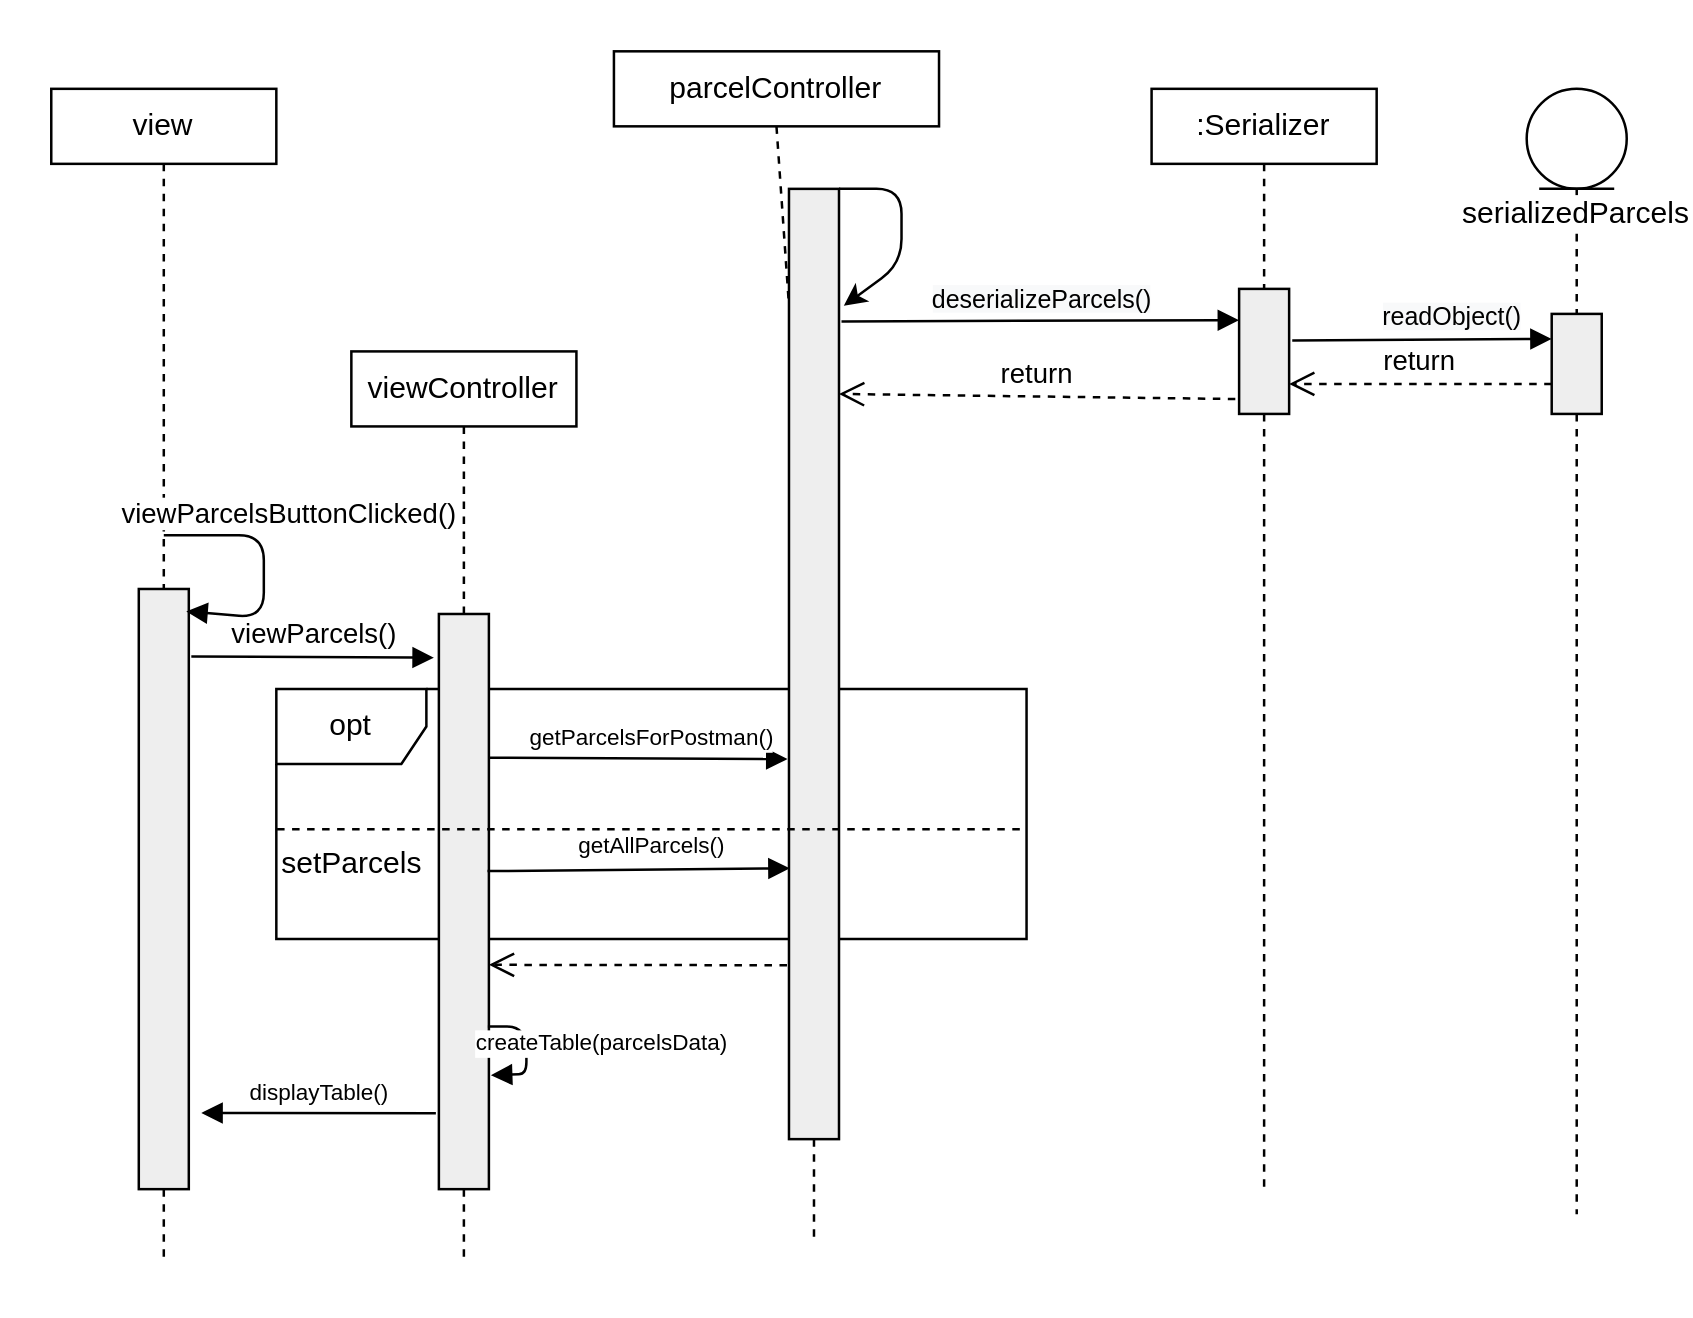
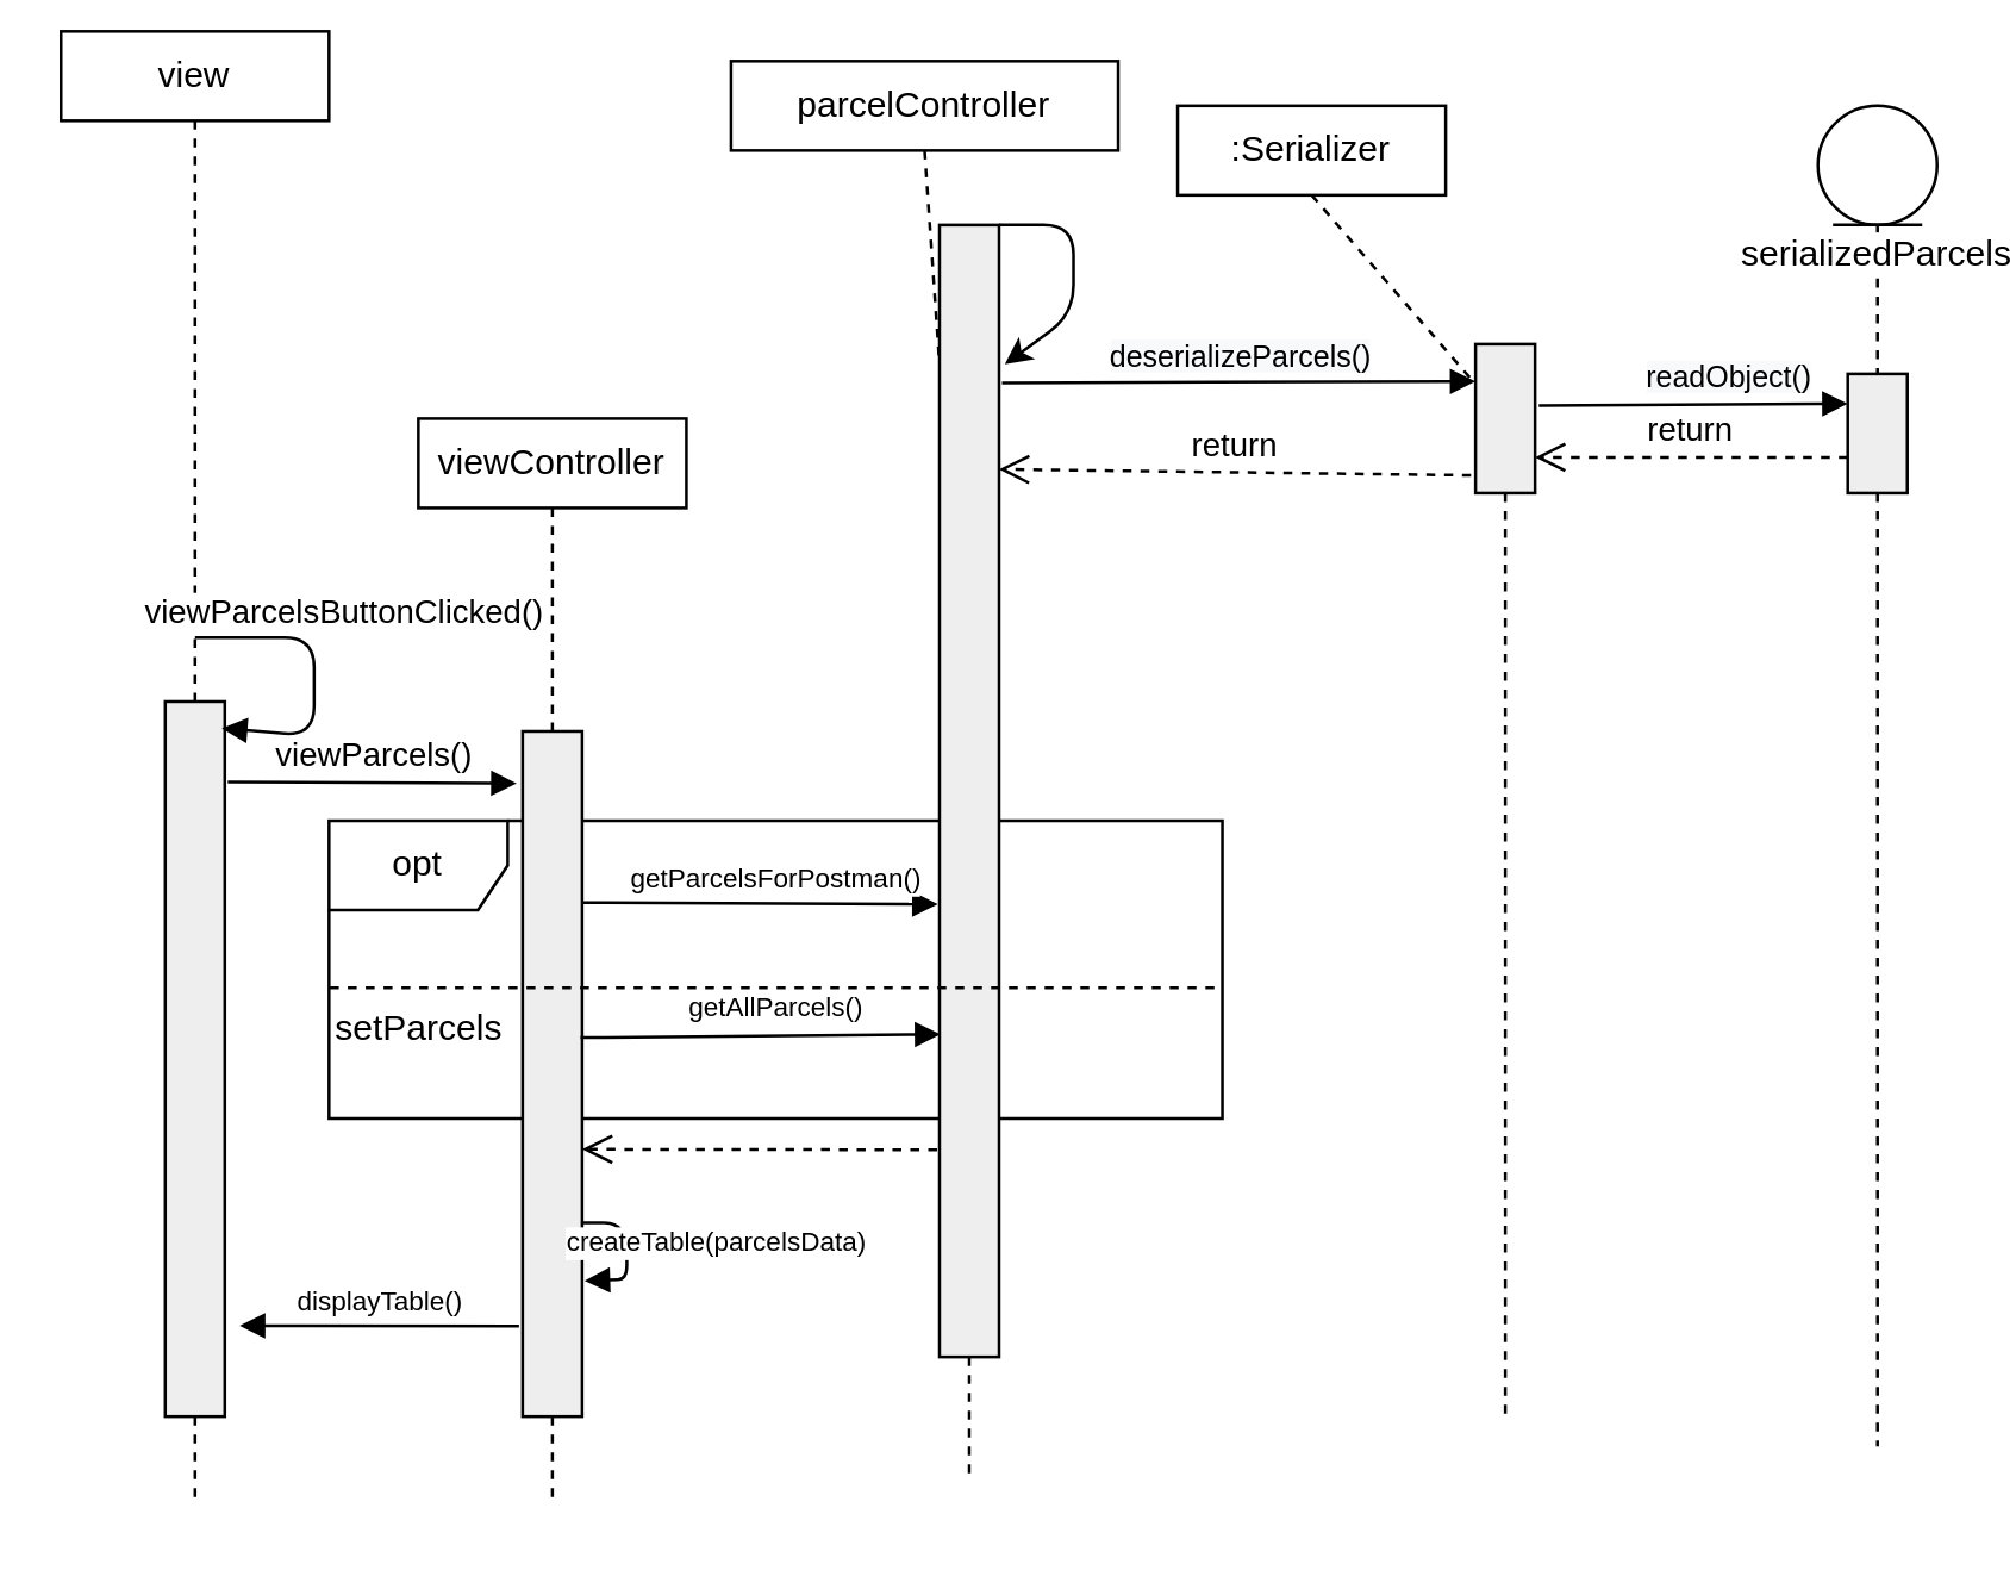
  <mxCell id="0" />
  <mxCell id="1" parent="0" />
  <mxCell id="2" value="opt" style="shape=umlFrame;whiteSpace=wrap;html=1;" vertex="1" parent="1"><mxGeometry x="110" y="275" width="300" height="100" as="geometry" /></mxCell>
  <mxCell id="3" value="parcelController" style="shape=rect;html=1;whiteSpace=wrap;align=center;" vertex="1" parent="1"><mxGeometry x="245" y="20" width="130" height="30" as="geometry" /></mxCell>
  <mxCell id="4" value="" style="edgeStyle=none;html=1;dashed=1;endArrow=none;align=center;verticalAlign=bottom;exitX=0.5;exitY=1;" edge="1" parent="1" source="12"><mxGeometry x="1" relative="1" as="geometry"><mxPoint x="325" y="495" as="targetPoint" /></mxGeometry></mxCell>
- <mxCell id="5" value=":Serializer" style="shape=rect;html=1;whiteSpace=wrap;align=center;" vertex="1" parent="1"><mxGeometry x="460" y="35" width="90" height="30" as="geometry" /></mxCell>
+ <mxCell id="5" value=":Serializer" style="shape=rect;html=1;whiteSpace=wrap;align=center;" vertex="1" parent="1"><mxGeometry x="395" y="35" width="90" height="30" as="geometry" /></mxCell>
  <mxCell id="6" value="" style="edgeStyle=none;html=1;dashed=1;endArrow=none;align=center;verticalAlign=bottom;exitX=0.5;exitY=1;" edge="1" parent="1" source="10"><mxGeometry x="1" relative="1" as="geometry"><mxPoint x="505" y="475" as="targetPoint" /></mxGeometry></mxCell>
- <mxCell id="7" value="view" style="shape=rect;html=1;whiteSpace=wrap;align=center;" vertex="1" parent="1"><mxGeometry x="20" y="35" width="90" height="30" as="geometry" /></mxCell>
+ <mxCell id="7" value="view" style="shape=rect;html=1;whiteSpace=wrap;align=center;" vertex="1" parent="1"><mxGeometry x="20" y="10" width="90" height="30" as="geometry" /></mxCell>
  <mxCell id="8" value="" style="edgeStyle=none;html=1;dashed=1;endArrow=none;" edge="1" parent="1" source="7" target="9"><mxGeometry relative="1" as="geometry" /></mxCell>
  <mxCell id="9" value="" style="shape=rect;html=1;fillColor=#eeeeee;" vertex="1" parent="1"><mxGeometry x="55" y="235" width="20" height="240" as="geometry" /></mxCell>
  <mxCell id="10" value="" style="shape=rect;html=1;fillColor=#eeeeee;" vertex="1" parent="1"><mxGeometry x="495" y="115" width="20" height="50" as="geometry" /></mxCell>
  <mxCell id="11" value="" style="edgeStyle=none;html=1;dashed=1;endArrow=none;align=center;verticalAlign=bottom;exitX=0.5;exitY=1;" edge="1" parent="1" source="5" target="10"><mxGeometry x="1" relative="1" as="geometry"><mxPoint x="505" y="425" as="targetPoint" /><mxPoint x="505" y="65" as="sourcePoint" /></mxGeometry></mxCell>
  <mxCell id="12" value="" style="shape=rect;html=1;fillColor=#eeeeee;" vertex="1" parent="1"><mxGeometry x="315" y="75" width="20" height="380" as="geometry" /></mxCell>
  <mxCell id="13" value="" style="edgeStyle=none;html=1;dashed=1;endArrow=none;align=center;verticalAlign=bottom;exitX=0.5;exitY=1;" edge="1" parent="1" source="3" target="12"><mxGeometry x="1" relative="1" as="geometry"><mxPoint x="325" y="425" as="targetPoint" /><mxPoint x="325" y="65" as="sourcePoint" /></mxGeometry></mxCell>
  <mxCell id="14" value="" style="endArrow=classic;html=1;exitX=1;exitY=0;exitDx=0;exitDy=0;entryX=1.097;entryY=0.123;entryDx=0;entryDy=0;entryPerimeter=0;" edge="1" parent="1" source="12" target="12"><mxGeometry width="50" height="50" relative="1" as="geometry"><mxPoint x="410" y="195" as="sourcePoint" /><mxPoint x="370" y="75" as="targetPoint" /><Array as="points"><mxPoint x="360" y="75" /><mxPoint x="360" y="105" /></Array></mxGeometry></mxCell>
  <mxCell id="15" value="serializedParcels&lt;br&gt;" style="shape=umlLifeline;participant=umlEntity;perimeter=lifelinePerimeter;whiteSpace=wrap;html=1;container=1;collapsible=0;recursiveResize=0;verticalAlign=top;spacingTop=36;labelBackgroundColor=#ffffff;outlineConnect=0;" vertex="1" parent="1"><mxGeometry x="610" y="35" width="40" height="450" as="geometry" /></mxCell>
  <mxCell id="16" value="" style="shape=rect;html=1;fillColor=#eeeeee;" vertex="1" parent="15"><mxGeometry x="10" y="90" width="20" height="40" as="geometry" /></mxCell>
  <mxCell id="17" value="&lt;span style=&quot;font-size: 10px ; background-color: rgb(248 , 249 , 250)&quot;&gt;deserializeParcels()&lt;/span&gt;" style="html=1;verticalAlign=bottom;endArrow=block;entryX=0;entryY=0.25;entryDx=0;entryDy=0;" edge="1" parent="1" target="10"><mxGeometry width="80" relative="1" as="geometry"><mxPoint x="336" y="128" as="sourcePoint" /><mxPoint x="470" y="245" as="targetPoint" /></mxGeometry></mxCell>
  <mxCell id="18" value="&lt;span style=&quot;font-size: 10px ; background-color: rgb(248 , 249 , 250)&quot;&gt;readObject()&lt;br&gt;&lt;/span&gt;" style="html=1;verticalAlign=bottom;endArrow=block;entryX=0;entryY=0.25;entryDx=0;entryDy=0;exitX=1.062;exitY=0.412;exitDx=0;exitDy=0;exitPerimeter=0;" edge="1" parent="1" source="10" target="16"><mxGeometry x="0.229" width="80" relative="1" as="geometry"><mxPoint x="346.24" y="136.6" as="sourcePoint" /><mxPoint x="505" y="135" as="targetPoint" /><mxPoint as="offset" /></mxGeometry></mxCell>
  <mxCell id="19" value="return" style="html=1;verticalAlign=bottom;endArrow=open;dashed=1;endSize=8;" edge="1" parent="1"><mxGeometry relative="1" as="geometry"><mxPoint x="620" y="153" as="sourcePoint" /><mxPoint x="515" y="153" as="targetPoint" /></mxGeometry></mxCell>
  <mxCell id="20" value="return" style="html=1;verticalAlign=bottom;endArrow=open;dashed=1;endSize=8;exitX=-0.076;exitY=0.881;exitDx=0;exitDy=0;exitPerimeter=0;fontSize=11;" edge="1" parent="1" source="10"><mxGeometry relative="1" as="geometry"><mxPoint x="478" y="155" as="sourcePoint" /><mxPoint x="335" y="157" as="targetPoint" /></mxGeometry></mxCell>
  <mxCell id="21" value="viewParcelsButtonClicked()" style="html=1;verticalAlign=bottom;endArrow=block;" edge="1" parent="1"><mxGeometry x="-0.229" y="10" width="80" relative="1" as="geometry"><mxPoint x="65" y="213.5" as="sourcePoint" /><mxPoint x="74" y="244" as="targetPoint" /><Array as="points"><mxPoint x="105" y="213.5" /><mxPoint x="105" y="246.5" /></Array><mxPoint as="offset" /></mxGeometry></mxCell>
  <mxCell id="22" value="viewController" style="shape=rect;html=1;whiteSpace=wrap;align=center;" vertex="1" parent="1"><mxGeometry x="140" y="140" width="90" height="30" as="geometry" /></mxCell>
  <mxCell id="23" value="" style="edgeStyle=none;html=1;dashed=1;endArrow=none;" edge="1" parent="1" source="25"><mxGeometry relative="1" as="geometry"><mxPoint x="185" y="505" as="targetPoint" /></mxGeometry></mxCell>
  <mxCell id="24" value="viewParcels()" style="html=1;verticalAlign=bottom;endArrow=block;entryX=-0.1;entryY=0.076;entryDx=0;entryDy=0;entryPerimeter=0;" edge="1" parent="1" target="25"><mxGeometry width="80" relative="1" as="geometry"><mxPoint x="76" y="262" as="sourcePoint" /><mxPoint x="190" y="280" as="targetPoint" /></mxGeometry></mxCell>
  <mxCell id="25" value="" style="shape=rect;html=1;fillColor=#eeeeee;" vertex="1" parent="1"><mxGeometry x="175" y="245" width="20" height="230" as="geometry" /></mxCell>
  <mxCell id="26" value="" style="edgeStyle=none;html=1;dashed=1;endArrow=none;" edge="1" parent="1" source="22" target="25"><mxGeometry relative="1" as="geometry"><mxPoint x="185" y="65" as="sourcePoint" /><mxPoint x="185" y="505" as="targetPoint" /></mxGeometry></mxCell>
  <mxCell id="27" value="getParcelsForPostman()" style="html=1;verticalAlign=bottom;endArrow=block;exitX=1;exitY=0.25;exitDx=0;exitDy=0;entryX=-0.029;entryY=0.6;entryDx=0;entryDy=0;entryPerimeter=0;fontSize=9;" edge="1" parent="1" source="25" target="12"><mxGeometry x="0.089" width="80" relative="1" as="geometry"><mxPoint x="270" y="325" as="sourcePoint" /><mxPoint x="350" y="325" as="targetPoint" /><mxPoint as="offset" /></mxGeometry></mxCell>
  <mxCell id="28" value="setParcels" style="text;html=1;align=center;verticalAlign=middle;resizable=0;points=[];autosize=1;" vertex="1" parent="1"><mxGeometry x="100" y="335" width="80" height="20" as="geometry" /></mxCell>
  <mxCell id="29" value="getAllParcels()" style="html=1;verticalAlign=bottom;endArrow=block;exitX=0.972;exitY=0.447;exitDx=0;exitDy=0;entryX=0.014;entryY=0.715;entryDx=0;entryDy=0;entryPerimeter=0;fontSize=9;exitPerimeter=0;" edge="1" parent="1" source="25" target="12"><mxGeometry x="0.085" y="1" width="80" relative="1" as="geometry"><mxPoint x="205" y="312.5" as="sourcePoint" /><mxPoint x="324.42" y="313" as="targetPoint" /><mxPoint as="offset" /></mxGeometry></mxCell>
  <mxCell id="30" value="" style="endArrow=none;dashed=1;html=1;fontSize=9;exitX=0.001;exitY=0.561;exitDx=0;exitDy=0;exitPerimeter=0;entryX=0.996;entryY=0.561;entryDx=0;entryDy=0;entryPerimeter=0;" edge="1" parent="1" source="2" target="2"><mxGeometry width="50" height="50" relative="1" as="geometry"><mxPoint x="270" y="365" as="sourcePoint" /><mxPoint x="320" y="315" as="targetPoint" /></mxGeometry></mxCell>
  <mxCell id="31" value="" style="html=1;verticalAlign=bottom;endArrow=open;dashed=1;endSize=8;fontSize=9;exitX=-0.04;exitY=0.817;exitDx=0;exitDy=0;exitPerimeter=0;entryX=1;entryY=0.61;entryDx=0;entryDy=0;entryPerimeter=0;" edge="1" parent="1" source="12" target="25"><mxGeometry relative="1" as="geometry"><mxPoint x="220" y="405" as="sourcePoint" /><mxPoint x="140" y="405" as="targetPoint" /></mxGeometry></mxCell>
  <mxCell id="32" value="createTable(parcelsData)" style="html=1;verticalAlign=bottom;endArrow=block;fontSize=9;exitX=0.98;exitY=0.717;exitDx=0;exitDy=0;exitPerimeter=0;entryX=1.04;entryY=0.802;entryDx=0;entryDy=0;entryPerimeter=0;" edge="1" parent="1" source="25" target="25"><mxGeometry x="0.415" y="-30" width="80" relative="1" as="geometry"><mxPoint x="140" y="365" as="sourcePoint" /><mxPoint x="220" y="365" as="targetPoint" /><Array as="points"><mxPoint x="210" y="410" /><mxPoint x="210" y="429" /></Array><mxPoint x="31" y="26" as="offset" /></mxGeometry></mxCell>
  <mxCell id="33" value="displayTable()" style="html=1;verticalAlign=bottom;endArrow=block;fontSize=9;exitX=-0.06;exitY=0.868;exitDx=0;exitDy=0;exitPerimeter=0;entryX=1.25;entryY=0.873;entryDx=0;entryDy=0;entryPerimeter=0;" edge="1" parent="1" source="25" target="9"><mxGeometry width="80" relative="1" as="geometry"><mxPoint x="100" y="495" as="sourcePoint" /><mxPoint x="180" y="495" as="targetPoint" /></mxGeometry></mxCell>
  <mxCell id="34" value="" style="endArrow=none;dashed=1;html=1;fontSize=9;exitX=0.5;exitY=1;exitDx=0;exitDy=0;" edge="1" parent="1" source="9"><mxGeometry width="50" height="50" relative="1" as="geometry"><mxPoint x="160" y="465" as="sourcePoint" /><mxPoint x="65" y="505" as="targetPoint" /></mxGeometry></mxCell>
